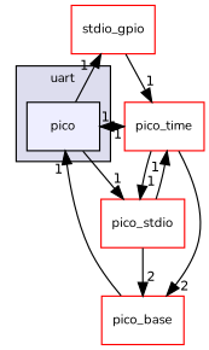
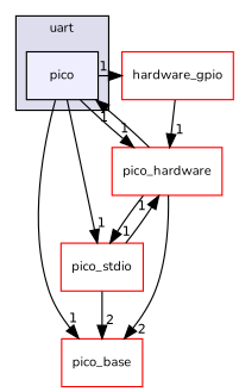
  digraph {
    compound=true
    fontname=Nunito
    node [fillcolor=white fontname=Nunito fontsize=10 shape=box style=filled color=red]
    edge [fontname=Nunito headlabel=1 labeldistance=1.5 labelfontname=Helvetica labelfontsize=10]
    n1 [fillcolor="#eeeeff" label=pico pencolor=black color=""]
-   n2 [label=stdio_gpio]
+   n2 [label=hardware_gpio]
    n3 [label=pico_base]
-   n4 [label=pico_time]
+   n4 [label=pico_hardware]
    n5 [label=pico_stdio]
    subgraph cluster_1 {
      bgcolor="#ddddee"
      fontsize=10
      label=uart
      pencolor=black
      n1
    }
    n1 -> n2
-   n3 -> n1
+   n1 -> n3
    n1 -> n4
    n1 -> n5
    n2 -> n4
    n4 -> n1
    n4 -> n3 [headlabel=2]
    n4 -> n5
    n5 -> n3 [headlabel=2]
    n5 -> n4
  }
